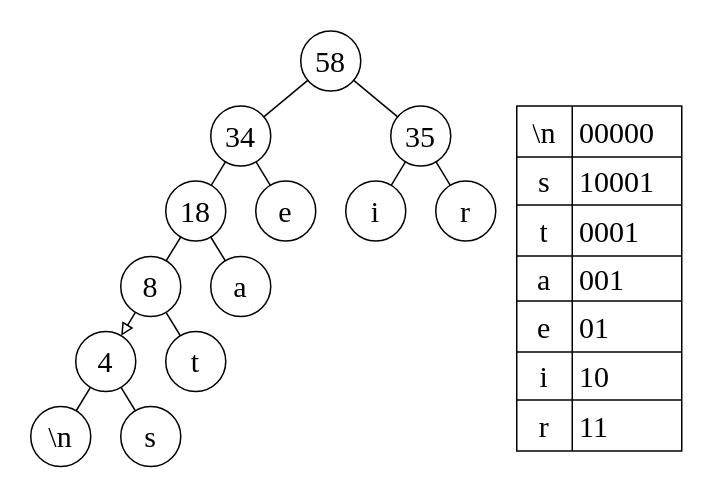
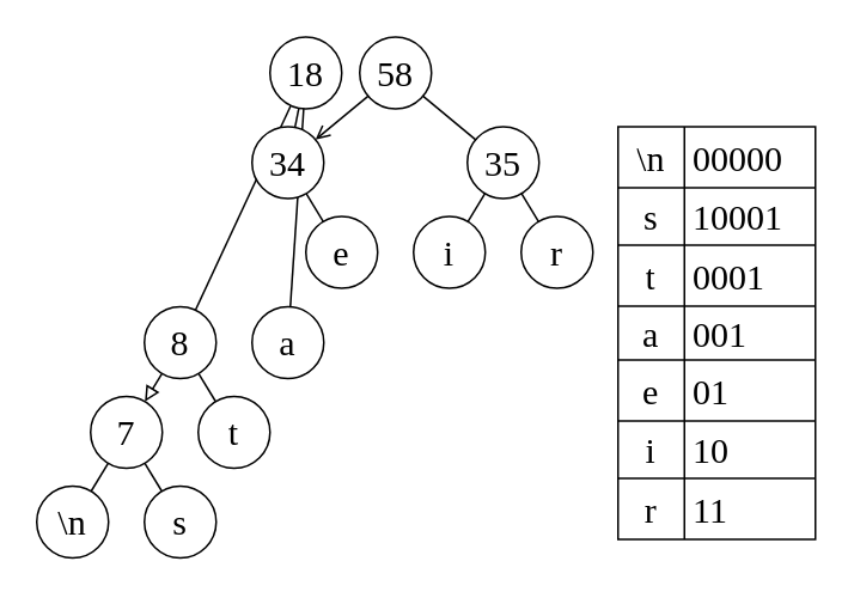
  <mxCell id="0" />
  <mxCell id="1" parent="0" />
  <mxCell id="2" value="" style="shape=table;startSize=0;container=1;collapsible=0;childLayout=tableLayout;fontSize=20;labelPosition=left;verticalLabelPosition=middle;align=right;verticalAlign=middle;fontFamily=Times New Roman;" parent="1" vertex="1"><mxGeometry x="344" y="70" width="110" height="230" as="geometry" /></mxCell>
  <mxCell id="3" value="" style="shape=tableRow;horizontal=0;startSize=0;swimlaneHead=0;swimlaneBody=0;top=0;left=0;bottom=0;right=0;collapsible=0;dropTarget=0;fillColor=none;points=[[0,0.5],[1,0.5]];portConstraint=eastwest;fontSize=20;fontFamily=Times New Roman;" parent="2" vertex="1"><mxGeometry width="110" height="34" as="geometry" /></mxCell>
  <mxCell id="4" value="\n" style="shape=partialRectangle;html=1;whiteSpace=wrap;connectable=0;overflow=hidden;fillColor=none;top=0;left=0;bottom=0;right=0;pointerEvents=1;fontSize=20;fontFamily=Times New Roman;" parent="3" vertex="1"><mxGeometry width="37" height="34" as="geometry"><mxRectangle width="37" height="34" as="alternateBounds" /></mxGeometry></mxCell>
  <mxCell id="5" value="00000" style="shape=partialRectangle;html=1;whiteSpace=wrap;connectable=0;overflow=hidden;fillColor=none;top=0;left=0;bottom=0;right=0;pointerEvents=1;fontSize=20;labelPosition=center;verticalLabelPosition=middle;align=left;verticalAlign=middle;spacingLeft=3;fontFamily=Times New Roman;" parent="3" vertex="1"><mxGeometry x="37" width="73" height="34" as="geometry"><mxRectangle width="73" height="34" as="alternateBounds" /></mxGeometry></mxCell>
  <mxCell id="6" value="" style="shape=tableRow;horizontal=0;startSize=0;swimlaneHead=0;swimlaneBody=0;top=0;left=0;bottom=0;right=0;collapsible=0;dropTarget=0;fillColor=none;points=[[0,0.5],[1,0.5]];portConstraint=eastwest;fontSize=20;fontFamily=Times New Roman;" parent="2" vertex="1"><mxGeometry y="34" width="110" height="32" as="geometry" /></mxCell>
  <mxCell id="7" value="s" style="shape=partialRectangle;html=1;whiteSpace=wrap;connectable=0;overflow=hidden;fillColor=none;top=0;left=0;bottom=0;right=0;pointerEvents=1;fontSize=20;fontFamily=Times New Roman;" parent="6" vertex="1"><mxGeometry width="37" height="32" as="geometry"><mxRectangle width="37" height="32" as="alternateBounds" /></mxGeometry></mxCell>
  <mxCell id="8" value="10001" style="shape=partialRectangle;html=1;whiteSpace=wrap;connectable=0;overflow=hidden;fillColor=none;top=0;left=0;bottom=0;right=0;pointerEvents=1;fontSize=20;labelPosition=center;verticalLabelPosition=middle;align=left;verticalAlign=middle;spacingLeft=3;fontFamily=Times New Roman;" parent="6" vertex="1"><mxGeometry x="37" width="73" height="32" as="geometry"><mxRectangle width="73" height="32" as="alternateBounds" /></mxGeometry></mxCell>
  <mxCell id="9" value="" style="shape=tableRow;horizontal=0;startSize=0;swimlaneHead=0;swimlaneBody=0;top=0;left=0;bottom=0;right=0;collapsible=0;dropTarget=0;fillColor=none;points=[[0,0.5],[1,0.5]];portConstraint=eastwest;fontSize=20;fontFamily=Times New Roman;" parent="2" vertex="1"><mxGeometry y="66" width="110" height="34" as="geometry" /></mxCell>
  <mxCell id="10" value="t" style="shape=partialRectangle;html=1;whiteSpace=wrap;connectable=0;overflow=hidden;fillColor=none;top=0;left=0;bottom=0;right=0;pointerEvents=1;fontSize=20;fontFamily=Times New Roman;" parent="9" vertex="1"><mxGeometry width="37" height="34" as="geometry"><mxRectangle width="37" height="34" as="alternateBounds" /></mxGeometry></mxCell>
  <mxCell id="11" value="0001" style="shape=partialRectangle;html=1;whiteSpace=wrap;connectable=0;overflow=hidden;fillColor=none;top=0;left=0;bottom=0;right=0;pointerEvents=1;fontSize=20;labelPosition=center;verticalLabelPosition=middle;align=left;verticalAlign=middle;spacingLeft=3;fontFamily=Times New Roman;" parent="9" vertex="1"><mxGeometry x="37" width="73" height="34" as="geometry"><mxRectangle width="73" height="34" as="alternateBounds" /></mxGeometry></mxCell>
  <mxCell id="12" value="" style="shape=tableRow;horizontal=0;startSize=0;swimlaneHead=0;swimlaneBody=0;top=0;left=0;bottom=0;right=0;collapsible=0;dropTarget=0;fillColor=none;points=[[0,0.5],[1,0.5]];portConstraint=eastwest;fontSize=20;fontFamily=Times New Roman;" parent="2" vertex="1"><mxGeometry y="100" width="110" height="30" as="geometry" /></mxCell>
  <mxCell id="13" value="a" style="shape=partialRectangle;html=1;whiteSpace=wrap;connectable=0;overflow=hidden;fillColor=none;top=0;left=0;bottom=0;right=0;pointerEvents=1;fontSize=20;fontFamily=Times New Roman;" parent="12" vertex="1"><mxGeometry width="37" height="30" as="geometry"><mxRectangle width="37" height="30" as="alternateBounds" /></mxGeometry></mxCell>
  <mxCell id="14" value="001" style="shape=partialRectangle;html=1;whiteSpace=wrap;connectable=0;overflow=hidden;fillColor=none;top=0;left=0;bottom=0;right=0;pointerEvents=1;fontSize=20;labelPosition=center;verticalLabelPosition=middle;align=left;verticalAlign=middle;spacingLeft=3;fontFamily=Times New Roman;" parent="12" vertex="1"><mxGeometry x="37" width="73" height="30" as="geometry"><mxRectangle width="73" height="30" as="alternateBounds" /></mxGeometry></mxCell>
  <mxCell id="15" value="" style="shape=tableRow;horizontal=0;startSize=0;swimlaneHead=0;swimlaneBody=0;top=0;left=0;bottom=0;right=0;collapsible=0;dropTarget=0;fillColor=none;points=[[0,0.5],[1,0.5]];portConstraint=eastwest;fontSize=20;fontFamily=Times New Roman;" parent="2" vertex="1"><mxGeometry y="130" width="110" height="34" as="geometry" /></mxCell>
  <mxCell id="16" value="e" style="shape=partialRectangle;html=1;whiteSpace=wrap;connectable=0;overflow=hidden;fillColor=none;top=0;left=0;bottom=0;right=0;pointerEvents=1;fontSize=20;fontFamily=Times New Roman;" parent="15" vertex="1"><mxGeometry width="37" height="34" as="geometry"><mxRectangle width="37" height="34" as="alternateBounds" /></mxGeometry></mxCell>
  <mxCell id="17" value="01" style="shape=partialRectangle;html=1;whiteSpace=wrap;connectable=0;overflow=hidden;fillColor=none;top=0;left=0;bottom=0;right=0;pointerEvents=1;fontSize=20;labelPosition=center;verticalLabelPosition=middle;align=left;verticalAlign=middle;spacingLeft=3;fontFamily=Times New Roman;" parent="15" vertex="1"><mxGeometry x="37" width="73" height="34" as="geometry"><mxRectangle width="73" height="34" as="alternateBounds" /></mxGeometry></mxCell>
  <mxCell id="18" value="" style="shape=tableRow;horizontal=0;startSize=0;swimlaneHead=0;swimlaneBody=0;top=0;left=0;bottom=0;right=0;collapsible=0;dropTarget=0;fillColor=none;points=[[0,0.5],[1,0.5]];portConstraint=eastwest;fontSize=20;fontFamily=Times New Roman;" parent="2" vertex="1"><mxGeometry y="164" width="110" height="32" as="geometry" /></mxCell>
  <mxCell id="19" value="i" style="shape=partialRectangle;html=1;whiteSpace=wrap;connectable=0;overflow=hidden;fillColor=none;top=0;left=0;bottom=0;right=0;pointerEvents=1;fontSize=20;fontFamily=Times New Roman;" parent="18" vertex="1"><mxGeometry width="37" height="32" as="geometry"><mxRectangle width="37" height="32" as="alternateBounds" /></mxGeometry></mxCell>
  <mxCell id="20" value="10" style="shape=partialRectangle;html=1;whiteSpace=wrap;connectable=0;overflow=hidden;fillColor=none;top=0;left=0;bottom=0;right=0;pointerEvents=1;fontSize=20;labelPosition=center;verticalLabelPosition=middle;align=left;verticalAlign=middle;spacingLeft=3;fontFamily=Times New Roman;" parent="18" vertex="1"><mxGeometry x="37" width="73" height="32" as="geometry"><mxRectangle width="73" height="32" as="alternateBounds" /></mxGeometry></mxCell>
  <mxCell id="21" value="" style="shape=tableRow;horizontal=0;startSize=0;swimlaneHead=0;swimlaneBody=0;top=0;left=0;bottom=0;right=0;collapsible=0;dropTarget=0;fillColor=none;points=[[0,0.5],[1,0.5]];portConstraint=eastwest;fontSize=20;fontFamily=Times New Roman;" parent="2" vertex="1"><mxGeometry y="196" width="110" height="34" as="geometry" /></mxCell>
  <mxCell id="22" value="r" style="shape=partialRectangle;html=1;whiteSpace=wrap;connectable=0;overflow=hidden;fillColor=none;top=0;left=0;bottom=0;right=0;pointerEvents=1;fontSize=20;fontFamily=Times New Roman;" parent="21" vertex="1"><mxGeometry width="37" height="34" as="geometry"><mxRectangle width="37" height="34" as="alternateBounds" /></mxGeometry></mxCell>
  <mxCell id="23" value="11" style="shape=partialRectangle;html=1;whiteSpace=wrap;connectable=0;overflow=hidden;fillColor=none;top=0;left=0;bottom=0;right=0;pointerEvents=1;fontSize=20;labelPosition=center;verticalLabelPosition=middle;align=left;verticalAlign=middle;spacingLeft=3;fontFamily=Times New Roman;" parent="21" vertex="1"><mxGeometry x="37" width="73" height="34" as="geometry"><mxRectangle width="73" height="34" as="alternateBounds" /></mxGeometry></mxCell>
  <mxCell id="24" value="\n" style="ellipse;whiteSpace=wrap;html=1;fontSize=20;fontFamily=Times New Roman;" parent="1" vertex="1"><mxGeometry x="20" y="270.32" width="40" height="40" as="geometry" /></mxCell>
  <mxCell id="25" style="edgeStyle=none;html=1;fontSize=20;endArrow=none;endFill=0;fontFamily=Times New Roman;" parent="1" source="26" target="24" edge="1"><mxGeometry relative="1" as="geometry"><mxPoint x="40" y="260.32" as="sourcePoint" /><mxPoint x="50" y="280.32" as="targetPoint" /></mxGeometry></mxCell>
- <mxCell id="26" value="4" style="ellipse;whiteSpace=wrap;html=1;fontSize=20;fontFamily=Times New Roman;" parent="1" vertex="1"><mxGeometry x="50" y="220.32" width="40" height="40" as="geometry" /></mxCell>
+ <mxCell id="26" value="7" style="ellipse;whiteSpace=wrap;html=1;fontSize=20;fontFamily=Times New Roman;" parent="1" vertex="1"><mxGeometry x="50" y="220.32" width="40" height="40" as="geometry" /></mxCell>
  <mxCell id="27" value="s" style="ellipse;whiteSpace=wrap;html=1;fontSize=20;fontFamily=Times New Roman;" parent="1" vertex="1"><mxGeometry x="80" y="270.32" width="40" height="40" as="geometry" /></mxCell>
  <mxCell id="28" style="edgeStyle=none;html=1;fontSize=20;endArrow=none;endFill=0;fontFamily=Times New Roman;" parent="1" source="26" target="27" edge="1"><mxGeometry relative="1" as="geometry" /></mxCell>
  <mxCell id="29" value="t" style="ellipse;whiteSpace=wrap;html=1;fontSize=20;fontFamily=Times New Roman;" parent="1" vertex="1"><mxGeometry x="110" y="220.32" width="40" height="40" as="geometry" /></mxCell>
  <mxCell id="30" value="a" style="ellipse;whiteSpace=wrap;html=1;fontSize=20;fontFamily=Times New Roman;" parent="1" vertex="1"><mxGeometry x="140" y="170.32" width="40" height="40" as="geometry" /></mxCell>
  <mxCell id="31" style="edgeStyle=none;html=1;fontSize=20;endArrow=block;endFill=0;fontFamily=Times New Roman;" parent="1" source="33" target="26" edge="1"><mxGeometry relative="1" as="geometry" /></mxCell>
  <mxCell id="32" style="edgeStyle=none;html=1;fontSize=20;endArrow=none;endFill=0;fontFamily=Times New Roman;" parent="1" source="33" target="29" edge="1"><mxGeometry relative="1" as="geometry" /></mxCell>
  <mxCell id="33" value="8" style="ellipse;whiteSpace=wrap;html=1;fontSize=20;fontFamily=Times New Roman;" parent="1" vertex="1"><mxGeometry x="80" y="170.32" width="40" height="40" as="geometry" /></mxCell>
  <mxCell id="34" value="i" style="ellipse;whiteSpace=wrap;html=1;fontSize=20;fontFamily=Times New Roman;" parent="1" vertex="1"><mxGeometry x="230" y="120" width="40" height="40" as="geometry" /></mxCell>
  <mxCell id="35" value="e" style="ellipse;whiteSpace=wrap;html=1;fontSize=20;fontFamily=Times New Roman;" parent="1" vertex="1"><mxGeometry x="170" y="120" width="40" height="40" as="geometry" /></mxCell>
  <mxCell id="36" value="r" style="ellipse;whiteSpace=wrap;html=1;fontSize=20;fontFamily=Times New Roman;" parent="1" vertex="1"><mxGeometry x="290" y="120" width="40" height="40" as="geometry" /></mxCell>
  <mxCell id="37" style="edgeStyle=none;html=1;fontSize=20;endArrow=none;endFill=0;fontFamily=Times New Roman;" parent="1" source="39" target="34" edge="1"><mxGeometry relative="1" as="geometry" /></mxCell>
  <mxCell id="38" style="edgeStyle=none;html=1;fontSize=20;endArrow=none;endFill=0;fontFamily=Times New Roman;" parent="1" source="39" target="36" edge="1"><mxGeometry relative="1" as="geometry"><mxPoint x="300" y="130" as="targetPoint" /></mxGeometry></mxCell>
  <mxCell id="39" value="35" style="ellipse;whiteSpace=wrap;html=1;fontSize=20;fontFamily=Times New Roman;" parent="1" vertex="1"><mxGeometry x="260" y="70" width="40" height="40" as="geometry" /></mxCell>
  <mxCell id="40" style="edgeStyle=none;html=1;fontSize=20;endArrow=none;endFill=0;fontFamily=Times New Roman;" parent="1" source="42" target="33" edge="1"><mxGeometry relative="1" as="geometry"><mxPoint x="106.422" y="159.997" as="sourcePoint" /></mxGeometry></mxCell>
  <mxCell id="41" style="edgeStyle=none;html=1;fontSize=20;endArrow=none;endFill=0;fontFamily=Times New Roman;" parent="1" source="42" target="30" edge="1"><mxGeometry relative="1" as="geometry" /></mxCell>
- <mxCell id="42" value="18" style="ellipse;whiteSpace=wrap;html=1;fontSize=20;fontFamily=Times New Roman;" parent="1" vertex="1"><mxGeometry x="110" y="120" width="40" height="40" as="geometry" /></mxCell>
+ <mxCell id="42" value="18" style="ellipse;whiteSpace=wrap;html=1;fontSize=20;fontFamily=Times New Roman;" parent="1" vertex="1"><mxGeometry x="150" y="20" width="40" height="40" as="geometry" /></mxCell>
  <mxCell id="43" style="edgeStyle=none;html=1;fontSize=20;endArrow=none;endFill=0;fontFamily=Times New Roman;" parent="1" source="44" target="39" edge="1"><mxGeometry relative="1" as="geometry" /></mxCell>
  <mxCell id="44" value="58" style="ellipse;whiteSpace=wrap;html=1;fontSize=20;fontFamily=Times New Roman;" parent="1" vertex="1"><mxGeometry x="200" y="20" width="40" height="40" as="geometry" /></mxCell>
  <mxCell id="45" style="edgeStyle=none;html=1;fontSize=20;endArrow=none;endFill=0;fontFamily=Times New Roman;" parent="1" source="47" target="42" edge="1"><mxGeometry relative="1" as="geometry" /></mxCell>
  <mxCell id="46" style="edgeStyle=none;html=1;fontSize=20;endArrow=none;endFill=0;fontFamily=Times New Roman;" parent="1" source="47" target="35" edge="1"><mxGeometry relative="1" as="geometry"><mxPoint x="140" y="80" as="targetPoint" /></mxGeometry></mxCell>
  <mxCell id="47" value="34" style="ellipse;whiteSpace=wrap;html=1;fontSize=20;fontFamily=Times New Roman;" parent="1" vertex="1"><mxGeometry x="140" y="70" width="40" height="40" as="geometry" /></mxCell>
- <mxCell id="48" style="edgeStyle=none;html=1;fontSize=20;endArrow=none;endFill=0;fontFamily=Times New Roman;" parent="1" source="44" target="47" edge="1"><mxGeometry relative="1" as="geometry" /></mxCell>
+ <mxCell id="48" style="edgeStyle=none;html=1;fontSize=20;endArrow=open;endFill=0;fontFamily=Times New Roman;" parent="1" source="44" target="47" edge="1"><mxGeometry relative="1" as="geometry" /></mxCell>
